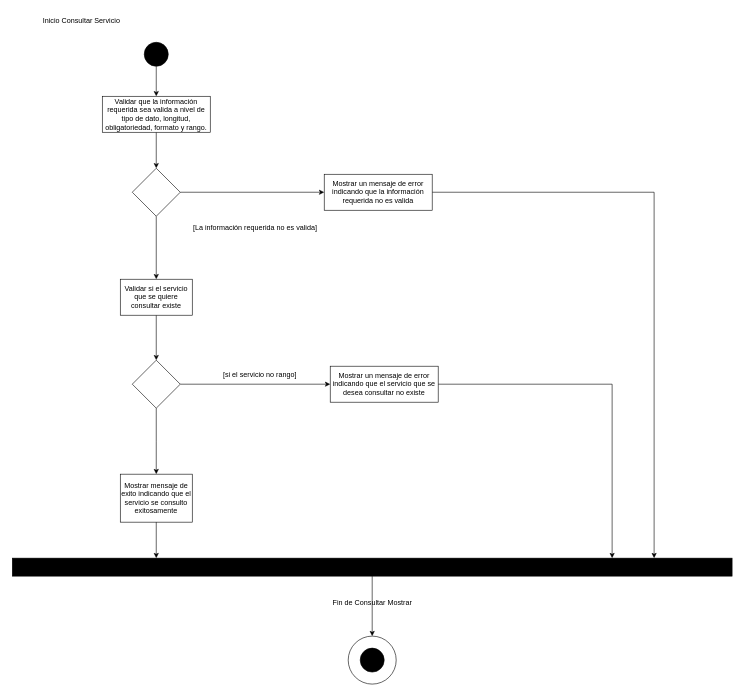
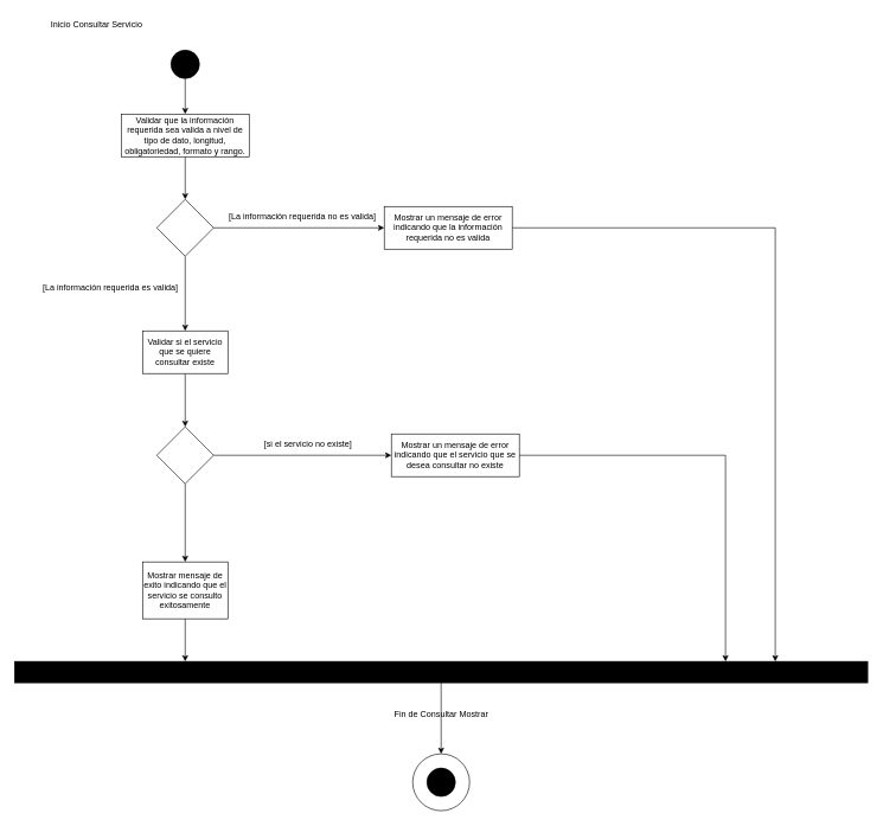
  <mxCell id="0" />
  <mxCell id="1" parent="0" />
  <mxCell id="2" style="edgeStyle=orthogonalEdgeStyle;rounded=0;orthogonalLoop=1;jettySize=auto;html=1;" parent="1" source="3" target="6" edge="1"><mxGeometry relative="1" as="geometry"><mxPoint x="260" y="170" as="targetPoint" /></mxGeometry></mxCell>
  <mxCell id="3" value="" style="ellipse;whiteSpace=wrap;html=1;aspect=fixed;fillColor=#000000;" parent="1" vertex="1"><mxGeometry x="240" y="70" width="40" height="40" as="geometry" /></mxCell>
  <mxCell id="4" value="Inicio Consultar Servicio" style="text;html=1;strokeColor=none;fillColor=none;align=center;verticalAlign=middle;whiteSpace=wrap;rounded=0;" parent="1" vertex="1"><mxGeometry x="67.5" y="20" width="135" height="30" as="geometry" /></mxCell>
  <mxCell id="5" style="edgeStyle=orthogonalEdgeStyle;rounded=0;orthogonalLoop=1;jettySize=auto;html=1;" parent="1" source="6" target="9" edge="1"><mxGeometry relative="1" as="geometry" /></mxCell>
  <mxCell id="6" value="Validar que la información requerida sea valida a nivel de tipo de dato, longitud, obligatoriedad, formato y rango." style="rounded=0;whiteSpace=wrap;html=1;" parent="1" vertex="1"><mxGeometry x="170" y="160" width="180" height="60" as="geometry" /></mxCell>
  <mxCell id="7" style="edgeStyle=orthogonalEdgeStyle;rounded=0;orthogonalLoop=1;jettySize=auto;html=1;" parent="1" source="9" target="12" edge="1"><mxGeometry relative="1" as="geometry"><mxPoint x="540" y="320" as="targetPoint" /></mxGeometry></mxCell>
  <mxCell id="8" style="edgeStyle=orthogonalEdgeStyle;rounded=0;orthogonalLoop=1;jettySize=auto;html=1;" parent="1" source="9" target="14" edge="1"><mxGeometry relative="1" as="geometry" /></mxCell>
  <mxCell id="9" value="" style="rhombus;whiteSpace=wrap;html=1;" parent="1" vertex="1"><mxGeometry x="220" y="280" width="80" height="80" as="geometry" /></mxCell>
- <mxCell id="10" value="[La información requerida no es valida]" style="text;html=1;strokeColor=none;fillColor=none;align=center;verticalAlign=middle;whiteSpace=wrap;rounded=0;" parent="1" vertex="1"><mxGeometry x="320" y="365" width="210" height="30" as="geometry" /></mxCell>
+ <mxCell id="10" value="[La información requerida no es valida]" style="text;html=1;strokeColor=none;fillColor=none;align=center;verticalAlign=middle;whiteSpace=wrap;rounded=0;" parent="1" vertex="1"><mxGeometry x="320" y="290" width="210" height="30" as="geometry" /></mxCell>
  <mxCell id="11" style="edgeStyle=orthogonalEdgeStyle;rounded=0;orthogonalLoop=1;jettySize=auto;html=1;exitX=1;exitY=0.5;exitDx=0;exitDy=0;" parent="1" source="12" target="24" edge="1"><mxGeometry relative="1" as="geometry"><Array as="points"><mxPoint x="1090" y="320" /></Array><mxPoint x="1180" y="320" as="sourcePoint" /><mxPoint x="1090" y="1590" as="targetPoint" /></mxGeometry></mxCell>
  <mxCell id="12" value="Mostrar un mensaje de error indicando que la información requerida no es valida" style="rounded=0;whiteSpace=wrap;html=1;" parent="1" vertex="1"><mxGeometry x="540" y="290" width="180" height="60" as="geometry" /></mxCell>
  <mxCell id="13" style="edgeStyle=orthogonalEdgeStyle;rounded=0;orthogonalLoop=1;jettySize=auto;html=1;" parent="1" source="14" target="18" edge="1"><mxGeometry relative="1" as="geometry" /></mxCell>
  <mxCell id="14" value="Validar si el servicio que se quiere consultar existe" style="rounded=0;whiteSpace=wrap;html=1;" parent="1" vertex="1"><mxGeometry x="200" y="465" width="120" height="60" as="geometry" /></mxCell>
+ <mxCell id="15" value="[La información requerida es valida]" style="text;html=1;strokeColor=none;fillColor=none;align=center;verticalAlign=middle;whiteSpace=wrap;rounded=0;" parent="1" vertex="1"><mxGeometry x="50" y="390" width="210" height="30" as="geometry" /></mxCell>
  <mxCell id="16" style="edgeStyle=orthogonalEdgeStyle;rounded=0;orthogonalLoop=1;jettySize=auto;html=1;" parent="1" source="18" target="20" edge="1"><mxGeometry relative="1" as="geometry" /></mxCell>
  <mxCell id="17" style="edgeStyle=orthogonalEdgeStyle;rounded=0;orthogonalLoop=1;jettySize=auto;html=1;" parent="1" source="18" edge="1"><mxGeometry relative="1" as="geometry"><mxPoint x="260" y="790" as="targetPoint" /></mxGeometry></mxCell>
  <mxCell id="18" value="" style="rhombus;whiteSpace=wrap;html=1;" parent="1" vertex="1"><mxGeometry x="220" y="600" width="80" height="80" as="geometry" /></mxCell>
  <mxCell id="19" style="edgeStyle=orthogonalEdgeStyle;rounded=0;orthogonalLoop=1;jettySize=auto;html=1;" parent="1" source="20" target="24" edge="1"><mxGeometry relative="1" as="geometry"><Array as="points"><mxPoint x="1020" y="640" /></Array><mxPoint x="1020" y="1580" as="targetPoint" /></mxGeometry></mxCell>
  <mxCell id="20" value="Mostrar un mensaje de error indicando que el servicio que se desea consultar no existe" style="rounded=0;whiteSpace=wrap;html=1;" parent="1" vertex="1"><mxGeometry x="550" y="610" width="180" height="60" as="geometry" /></mxCell>
- <mxCell id="21" value="[si el servicio no rango]" style="text;html=1;strokeColor=none;fillColor=none;align=center;verticalAlign=middle;whiteSpace=wrap;rounded=0;" parent="1" vertex="1"><mxGeometry x="327.5" y="610" width="210" height="30" as="geometry" /></mxCell>
+ <mxCell id="21" value="[si el servicio no existe]" style="text;html=1;strokeColor=none;fillColor=none;align=center;verticalAlign=middle;whiteSpace=wrap;rounded=0;" parent="1" vertex="1"><mxGeometry x="327.5" y="610" width="210" height="30" as="geometry" /></mxCell>
  <mxCell id="22" value="Mostrar mensaje de exito indicando que el servicio se consulto exitosamente" style="rounded=0;whiteSpace=wrap;html=1;" parent="1" vertex="1"><mxGeometry x="200" y="790" width="120" height="80" as="geometry" /></mxCell>
  <mxCell id="23" style="edgeStyle=orthogonalEdgeStyle;rounded=0;orthogonalLoop=1;jettySize=auto;html=1;exitX=0.5;exitY=1;exitDx=0;exitDy=0;" parent="1" source="24" target="25" edge="1"><mxGeometry relative="1" as="geometry" /></mxCell>
  <mxCell id="24" value="" style="rounded=0;whiteSpace=wrap;html=1;fillColor=#000000;" parent="1" vertex="1"><mxGeometry x="20" y="930" width="1200" height="30" as="geometry" /></mxCell>
  <mxCell id="25" value="" style="ellipse;whiteSpace=wrap;html=1;aspect=fixed;" parent="1" vertex="1"><mxGeometry x="580" y="1060" width="80" height="80" as="geometry" /></mxCell>
  <mxCell id="26" value="" style="ellipse;whiteSpace=wrap;html=1;aspect=fixed;fillColor=#000000;" parent="1" vertex="1"><mxGeometry x="600" y="1080" width="40" height="40" as="geometry" /></mxCell>
  <mxCell id="27" value="Fin de Consultar Mostrar" style="text;html=1;align=center;verticalAlign=middle;resizable=0;points=[];autosize=1;strokeColor=none;fillColor=none;" parent="1" vertex="1"><mxGeometry x="540" y="990" width="160" height="30" as="geometry" /></mxCell>
  <mxCell id="28" style="edgeStyle=orthogonalEdgeStyle;rounded=0;orthogonalLoop=1;jettySize=auto;html=1;exitX=0.5;exitY=1;exitDx=0;exitDy=0;entryX=0.2;entryY=0;entryDx=0;entryDy=0;entryPerimeter=0;" parent="1" source="22" target="24" edge="1"><mxGeometry relative="1" as="geometry" /></mxCell>
